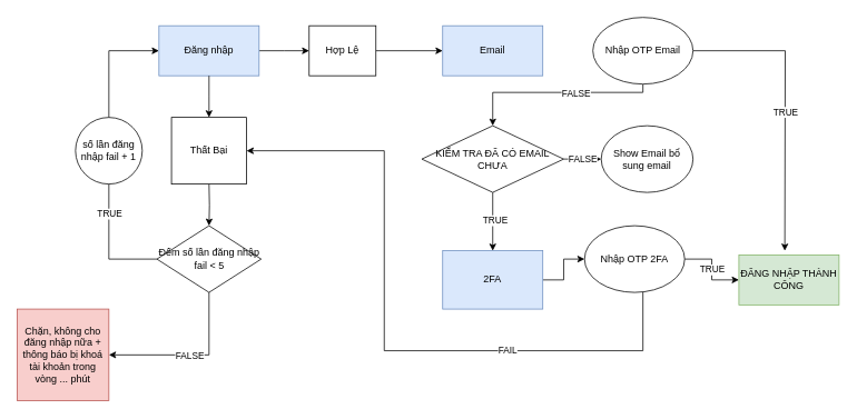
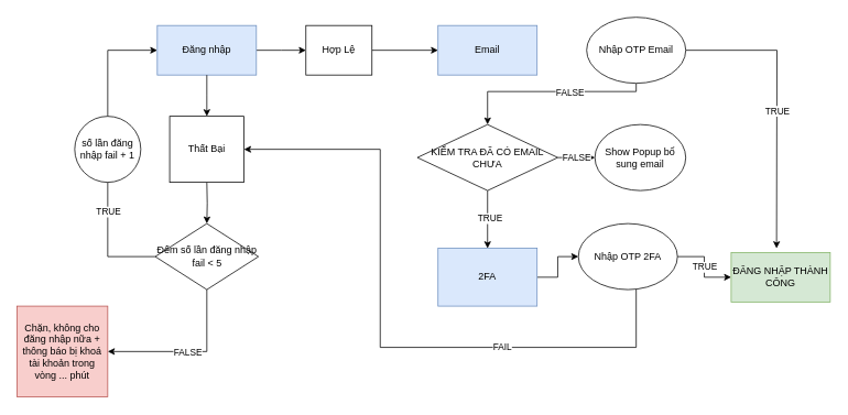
  <mxCell id="0" />
  <mxCell id="1" parent="0" />
  <mxCell id="2" style="edgeStyle=orthogonalEdgeStyle;rounded=0;orthogonalLoop=1;jettySize=auto;html=1;exitX=0.5;exitY=1;exitDx=0;exitDy=0;entryX=1;entryY=0.5;entryDx=0;entryDy=0;" edge="1" parent="1" source="5" target="10"><mxGeometry relative="1" as="geometry"><mxPoint x="310" y="380" as="sourcePoint" /><mxPoint x="250" y="420" as="targetPoint" /><Array as="points"><mxPoint x="250" y="425" /></Array></mxGeometry></mxCell>
  <mxCell id="3" value="FALSE" style="edgeLabel;html=1;align=center;verticalAlign=middle;resizable=0;points=[];" vertex="1" connectable="0" parent="2"><mxGeometry x="-0.148" y="-2" relative="1" as="geometry"><mxPoint x="-16" y="2" as="offset" /></mxGeometry></mxCell>
  <mxCell id="4" style="edgeStyle=orthogonalEdgeStyle;rounded=0;orthogonalLoop=1;jettySize=auto;html=1;entryX=0;entryY=0.5;entryDx=0;entryDy=0;" edge="1" parent="1" source="34" target="7"><mxGeometry relative="1" as="geometry"><Array as="points"><mxPoint x="130" y="60" /></Array></mxGeometry></mxCell>
  <mxCell id="5" value="Đếm số lần đăng nhập fail &amp;lt; 5" style="rhombus;whiteSpace=wrap;html=1;strokeColor=default;" vertex="1" parent="1"><mxGeometry x="187.5" y="270" width="125" height="80" as="geometry" /></mxCell>
  <mxCell id="6" style="edgeStyle=orthogonalEdgeStyle;rounded=0;orthogonalLoop=1;jettySize=auto;html=1;entryX=0;entryY=0.5;entryDx=0;entryDy=0;" edge="1" parent="1" source="7"><mxGeometry relative="1" as="geometry"><mxPoint x="370" y="60" as="targetPoint" /></mxGeometry></mxCell>
  <mxCell id="7" value="Đăng nhập" style="rounded=1;whiteSpace=wrap;html=1;arcSize=0;fillColor=#dae8fc;strokeColor=#6c8ebf;" vertex="1" parent="1"><mxGeometry x="190" y="30" width="120" height="60" as="geometry" /></mxCell>
  <mxCell id="8" value="" style="edgeStyle=orthogonalEdgeStyle;rounded=0;orthogonalLoop=1;jettySize=auto;html=1;" edge="1" parent="1" source="7"><mxGeometry relative="1" as="geometry"><mxPoint x="250" y="90" as="sourcePoint" /><mxPoint x="250" y="140" as="targetPoint" /></mxGeometry></mxCell>
  <mxCell id="9" style="edgeStyle=orthogonalEdgeStyle;rounded=0;orthogonalLoop=1;jettySize=auto;html=1;entryX=0.5;entryY=0;entryDx=0;entryDy=0;" edge="1" parent="1" target="5"><mxGeometry relative="1" as="geometry"><mxPoint x="250" y="220" as="sourcePoint" /></mxGeometry></mxCell>
  <mxCell id="10" value="Chặn, không cho đăng nhập nữa + thông báo bị khoá tài khoản trong vòng ... phút" style="whiteSpace=wrap;html=1;aspect=fixed;fillColor=#f8cecc;strokeColor=#b85450;" vertex="1" parent="1"><mxGeometry x="20" y="370" width="110" height="110" as="geometry" /></mxCell>
  <mxCell id="11" style="edgeStyle=orthogonalEdgeStyle;rounded=0;orthogonalLoop=1;jettySize=auto;html=1;" edge="1" parent="1"><mxGeometry relative="1" as="geometry"><mxPoint x="530" y="60" as="targetPoint" /><mxPoint x="450" y="60" as="sourcePoint" /></mxGeometry></mxCell>
  <mxCell id="12" value="Email" style="rounded=0;whiteSpace=wrap;html=1;fillColor=#dae8fc;strokeColor=#6c8ebf;" vertex="1" parent="1"><mxGeometry x="530" y="30" width="120" height="60" as="geometry" /></mxCell>
  <mxCell id="13" style="edgeStyle=orthogonalEdgeStyle;rounded=0;orthogonalLoop=1;jettySize=auto;html=1;entryX=0;entryY=0.5;entryDx=0;entryDy=0;" edge="1" parent="1" source="14" target="30"><mxGeometry relative="1" as="geometry" /></mxCell>
  <mxCell id="14" value="2FA" style="rounded=0;whiteSpace=wrap;html=1;fillColor=#dae8fc;strokeColor=#6c8ebf;" vertex="1" parent="1"><mxGeometry x="530" y="300" width="120" height="70" as="geometry" /></mxCell>
  <mxCell id="15" style="edgeStyle=orthogonalEdgeStyle;rounded=0;orthogonalLoop=1;jettySize=auto;html=1;entryX=0.5;entryY=0;entryDx=0;entryDy=0;" edge="1" parent="1" source="19" target="14"><mxGeometry relative="1" as="geometry" /></mxCell>
  <mxCell id="16" value="TRUE" style="edgeLabel;html=1;align=center;verticalAlign=middle;resizable=0;points=[];" vertex="1" connectable="0" parent="15"><mxGeometry x="-0.071" y="2" relative="1" as="geometry"><mxPoint as="offset" /></mxGeometry></mxCell>
  <mxCell id="17" style="edgeStyle=orthogonalEdgeStyle;rounded=0;orthogonalLoop=1;jettySize=auto;html=1;" edge="1" parent="1" source="19"><mxGeometry relative="1" as="geometry"><mxPoint x="720" y="190" as="targetPoint" /></mxGeometry></mxCell>
  <mxCell id="18" value="FALSE" style="edgeLabel;html=1;align=center;verticalAlign=middle;resizable=0;points=[];" vertex="1" connectable="0" parent="17"><mxGeometry x="-0.011" relative="1" as="geometry"><mxPoint y="-1" as="offset" /></mxGeometry></mxCell>
  <mxCell id="19" value="KIỂM TRA ĐÃ CÓ EMAIL CHƯA" style="rhombus;whiteSpace=wrap;html=1;" vertex="1" parent="1"><mxGeometry x="505" y="150" width="170" height="80" as="geometry" /></mxCell>
  <mxCell id="20" value="ĐĂNG NHẬP THÀNH CÔNG" style="rounded=0;whiteSpace=wrap;html=1;fillColor=#d5e8d4;strokeColor=#82b366;" vertex="1" parent="1"><mxGeometry x="885" y="305" width="120" height="60" as="geometry" /></mxCell>
  <mxCell id="21" value="Hợp Lệ" style="rounded=0;whiteSpace=wrap;html=1;" vertex="1" parent="1"><mxGeometry x="370" y="30" width="80" height="60" as="geometry" /></mxCell>
  <mxCell id="22" style="edgeStyle=orthogonalEdgeStyle;rounded=0;orthogonalLoop=1;jettySize=auto;html=1;" edge="1" parent="1" source="26"><mxGeometry relative="1" as="geometry"><mxPoint x="940" y="300" as="targetPoint" /></mxGeometry></mxCell>
  <mxCell id="23" value="TRUE" style="edgeLabel;html=1;align=center;verticalAlign=middle;resizable=0;points=[];" vertex="1" connectable="0" parent="22"><mxGeometry x="0.05" relative="1" as="geometry"><mxPoint as="offset" /></mxGeometry></mxCell>
  <mxCell id="24" style="edgeStyle=orthogonalEdgeStyle;rounded=0;orthogonalLoop=1;jettySize=auto;html=1;entryX=0.5;entryY=0;entryDx=0;entryDy=0;" edge="1" parent="1" source="26" target="19"><mxGeometry relative="1" as="geometry"><Array as="points"><mxPoint x="770" y="110" /><mxPoint x="590" y="110" /></Array></mxGeometry></mxCell>
  <mxCell id="25" value="FALSE" style="edgeLabel;html=1;align=center;verticalAlign=middle;resizable=0;points=[];" vertex="1" connectable="0" parent="24"><mxGeometry x="-0.204" y="1" relative="1" as="geometry"><mxPoint x="1" as="offset" /></mxGeometry></mxCell>
  <mxCell id="26" value="Nhập OTP Email" style="ellipse;whiteSpace=wrap;html=1;" vertex="1" parent="1"><mxGeometry x="710" y="20" width="120" height="80" as="geometry" /></mxCell>
  <mxCell id="27" value="TRUE" style="edgeStyle=orthogonalEdgeStyle;rounded=0;orthogonalLoop=1;jettySize=auto;html=1;entryX=0;entryY=0.5;entryDx=0;entryDy=0;" edge="1" parent="1" source="30" target="20"><mxGeometry relative="1" as="geometry" /></mxCell>
  <mxCell id="28" style="edgeStyle=orthogonalEdgeStyle;rounded=0;orthogonalLoop=1;jettySize=auto;html=1;entryX=1;entryY=0.5;entryDx=0;entryDy=0;" edge="1" parent="1" source="30" target="31"><mxGeometry relative="1" as="geometry"><Array as="points"><mxPoint x="770" y="420" /><mxPoint x="460" y="420" /><mxPoint x="460" y="180" /></Array></mxGeometry></mxCell>
  <mxCell id="29" value="FAIL" style="edgeLabel;html=1;align=center;verticalAlign=middle;resizable=0;points=[];" vertex="1" connectable="0" parent="28"><mxGeometry x="-0.404" y="-1" relative="1" as="geometry"><mxPoint x="1" as="offset" /></mxGeometry></mxCell>
  <mxCell id="30" value="Nhập OTP 2FA" style="ellipse;whiteSpace=wrap;html=1;" vertex="1" parent="1"><mxGeometry x="700" y="270" width="120" height="80" as="geometry" /></mxCell>
  <mxCell id="31" value="Thất Bại" style="rounded=0;whiteSpace=wrap;html=1;" vertex="1" parent="1"><mxGeometry x="205" y="140" width="90" height="80" as="geometry" /></mxCell>
  <mxCell id="32" value="" style="edgeStyle=orthogonalEdgeStyle;rounded=0;orthogonalLoop=1;jettySize=auto;html=1;entryX=0;entryY=0.5;entryDx=0;entryDy=0;" edge="1" parent="1" source="5" target="34"><mxGeometry relative="1" as="geometry"><mxPoint x="188" y="310" as="sourcePoint" /><mxPoint x="190" y="60" as="targetPoint" /><Array as="points"><mxPoint x="130" y="310" /></Array></mxGeometry></mxCell>
  <mxCell id="33" value="TRUE" style="edgeLabel;html=1;align=center;verticalAlign=middle;resizable=0;points=[];" vertex="1" connectable="0" parent="32"><mxGeometry x="-0.013" y="-4" relative="1" as="geometry"><mxPoint x="-4" as="offset" /></mxGeometry></mxCell>
  <mxCell id="34" value="số lần đăng nhập fail + 1" style="ellipse;whiteSpace=wrap;html=1;aspect=fixed;" vertex="1" parent="1"><mxGeometry x="90" y="140" width="80" height="80" as="geometry" /></mxCell>
- <mxCell id="35" value="Show Email bổ sung email" style="ellipse;whiteSpace=wrap;html=1;" vertex="1" parent="1"><mxGeometry x="720" y="150" width="110" height="80" as="geometry" /></mxCell>
+ <mxCell id="35" value="Show Popup bổ sung email" style="ellipse;whiteSpace=wrap;html=1;" vertex="1" parent="1"><mxGeometry x="720" y="150" width="110" height="80" as="geometry" /></mxCell>
